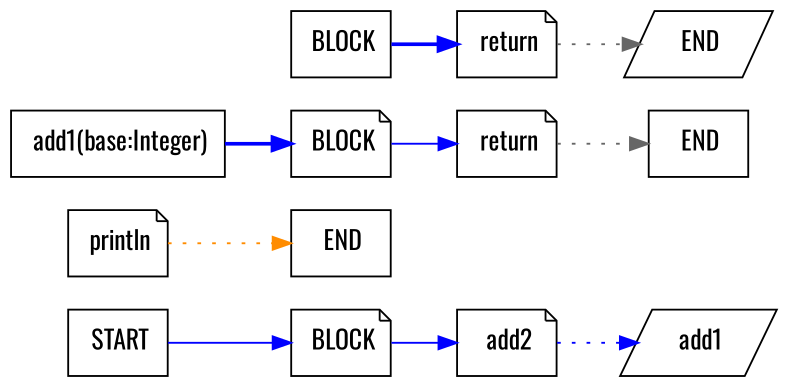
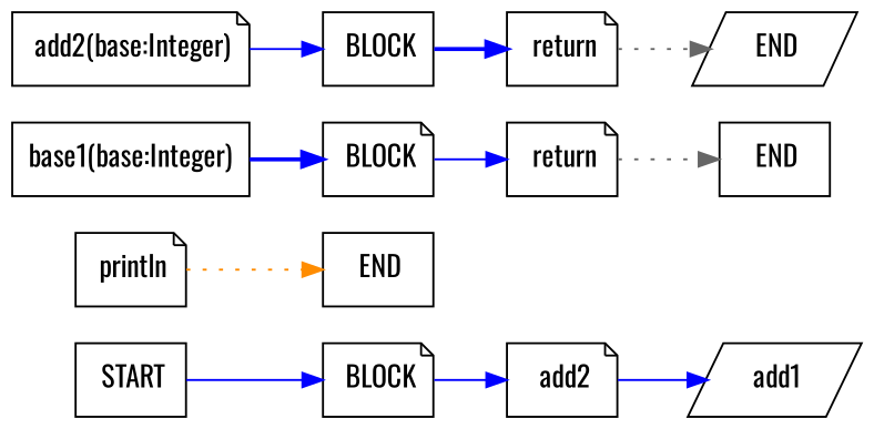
  digraph {
    fontname=Oswald
    rankdir=LR
    node [fontname=Oswald shape=note]
    edge [color=blue fontname=Oswald style=solid]
    n1 [label=" START" shape=box]
    n2 [label=" BLOCK"]
    n3 [label=" add2"]
    n4 [label=" add1" shape=parallelogram]
    n5 [label=" println"]
    n6 [label=" END" shape=box]
-   n7 [label=" add1(base:Integer)" shape=box]
+   n7 [label="base1(base:Integer)" shape=box]
    n8 [label=" BLOCK"]
    n9 [label=" return"]
    n10 [label=" END" shape=box]
+   n11 [label=" add2(base:Integer)"]
    n12 [label=" BLOCK" shape=box]
    n13 [label=" return"]
    n14 [label=" END" shape=parallelogram]
    n1 -> n2
    n2 -> n3
-   n3 -> n4 [style=dotted]
+   n3 -> n4
    n5 -> n6 [color=darkorange style=dotted]
    n7 -> n8 [style=bold]
    n8 -> n9
    n9 -> n10 [color=gray40 style=dotted]
+   n11 -> n12
    n12 -> n13 [style=bold]
    n13 -> n14 [color=gray40 style=dotted]
  }
